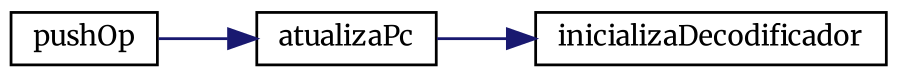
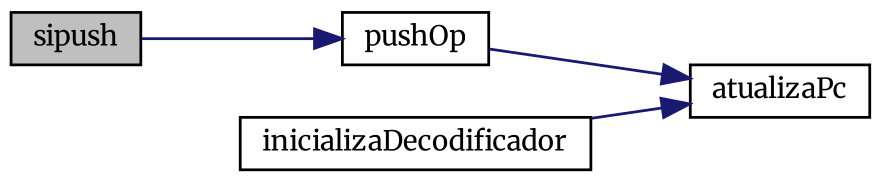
  digraph {
    fontname=Merriweather
    rankdir=LR
    node [color=black fillcolor=white fontname=Merriweather fontsize=10 shape=record style=filled]
    edge [color=midnightblue fontname=Merriweather fontsize=10 labelfontname=Helvetica labelfontsize=10 style=solid]
+   n1 [fillcolor=grey75 fontcolor=black height=0.2 label=sipush width=0.4]
    n2 [height=0.2 label=pushOp width=0.4]
    n3 [height=0.2 label=atualizaPc width=0.4]
    n4 [height=0.2 label=inicializaDecodificador width=0.4]
+   n1 -> n2
    n2 -> n3
-   n3 -> n4
+   n4 -> n3
  }
